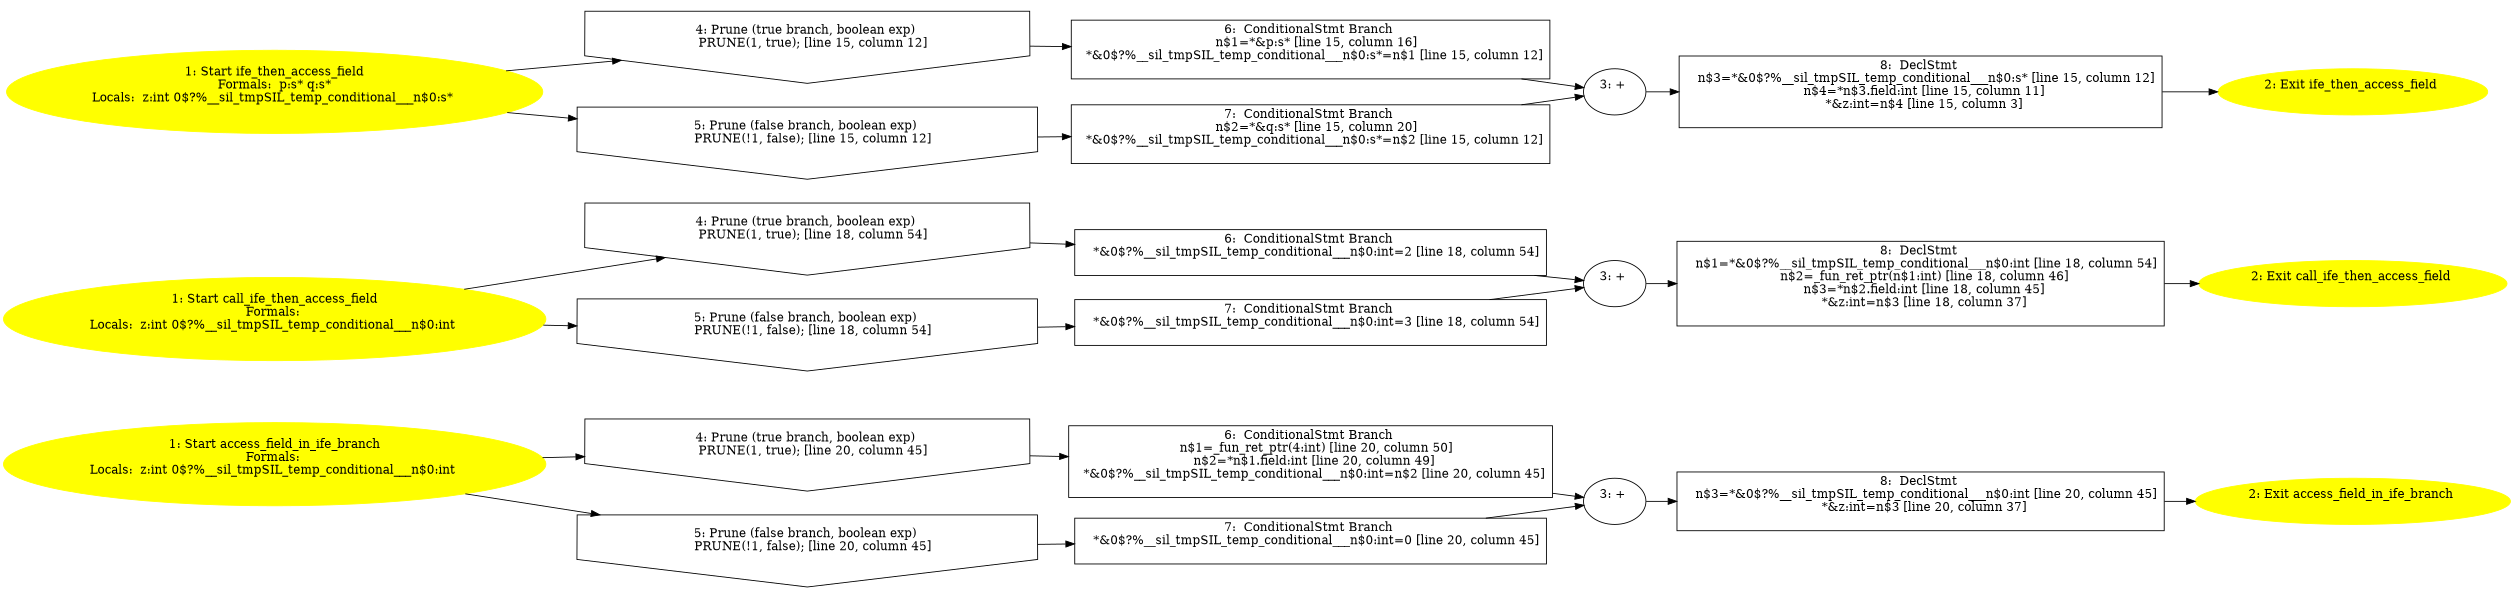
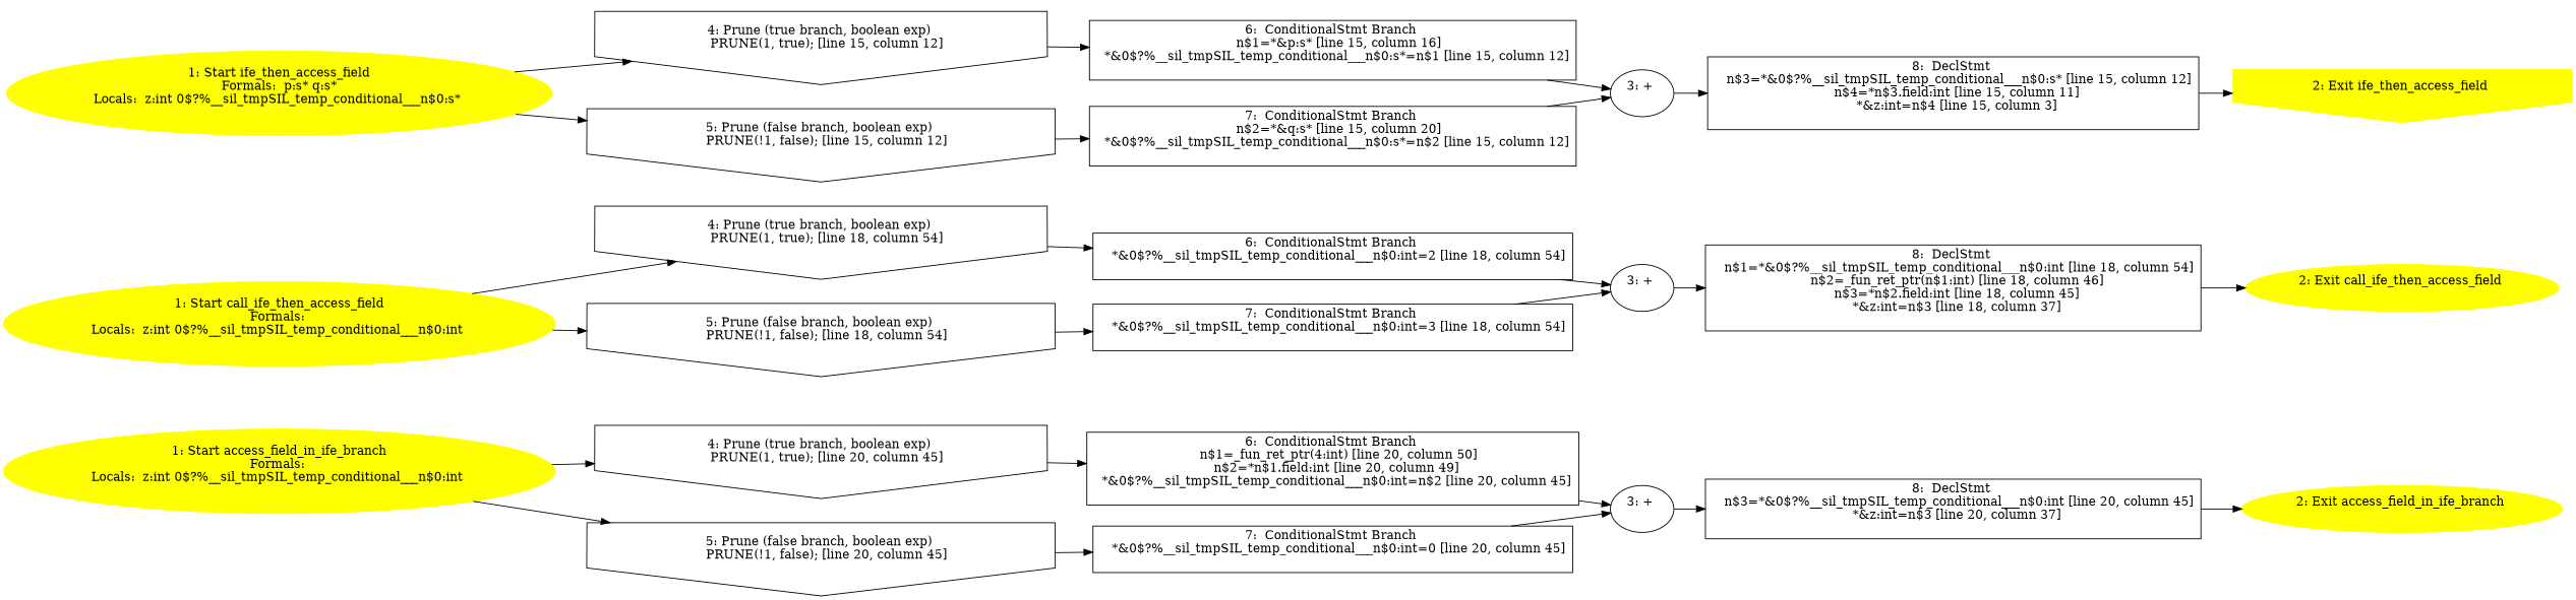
  digraph {
    rankdir=LR
    n1 [color=yellow label="1: Start access_field_in_ife_branch\nFormals: \nLocals:  z:int 0$?%__sil_tmpSIL_temp_conditional___n$0:int \n  " style=filled]
    n2 [label="4: Prune (true branch, boolean exp) \n   PRUNE(1, true); [line 20, column 45]\n " shape=invhouse]
    n3 [label="5: Prune (false branch, boolean exp) \n   PRUNE(!1, false); [line 20, column 45]\n " shape=invhouse]
    n4 [label="6:  ConditionalStmt Branch \n   n$1=_fun_ret_ptr(4:int) [line 20, column 50]\n  n$2=*n$1.field:int [line 20, column 49]\n  *&0$?%__sil_tmpSIL_temp_conditional___n$0:int=n$2 [line 20, column 45]\n " shape=box]
    n5 [label="7:  ConditionalStmt Branch \n   *&0$?%__sil_tmpSIL_temp_conditional___n$0:int=0 [line 20, column 45]\n " shape=box]
    n6 [color=yellow label="2: Exit access_field_in_ife_branch \n  " style=filled]
    n7 [label="3: + \n  "]
    n8 [label="8:  DeclStmt \n   n$3=*&0$?%__sil_tmpSIL_temp_conditional___n$0:int [line 20, column 45]\n  *&z:int=n$3 [line 20, column 37]\n " shape=box]
    n9 [color=yellow label="1: Start call_ife_then_access_field\nFormals: \nLocals:  z:int 0$?%__sil_tmpSIL_temp_conditional___n$0:int \n  " style=filled]
    n10 [label="4: Prune (true branch, boolean exp) \n   PRUNE(1, true); [line 18, column 54]\n " shape=invhouse]
    n11 [label="5: Prune (false branch, boolean exp) \n   PRUNE(!1, false); [line 18, column 54]\n " shape=invhouse]
    n12 [label="6:  ConditionalStmt Branch \n   *&0$?%__sil_tmpSIL_temp_conditional___n$0:int=2 [line 18, column 54]\n " shape=box]
    n13 [label="7:  ConditionalStmt Branch \n   *&0$?%__sil_tmpSIL_temp_conditional___n$0:int=3 [line 18, column 54]\n " shape=box]
    n14 [color=yellow label="2: Exit call_ife_then_access_field \n  " style=filled]
    n15 [label="3: + \n  "]
    n16 [label="8:  DeclStmt \n   n$1=*&0$?%__sil_tmpSIL_temp_conditional___n$0:int [line 18, column 54]\n  n$2=_fun_ret_ptr(n$1:int) [line 18, column 46]\n  n$3=*n$2.field:int [line 18, column 45]\n  *&z:int=n$3 [line 18, column 37]\n " shape=box]
    n17 [color=yellow label="1: Start ife_then_access_field\nFormals:  p:s* q:s*\nLocals:  z:int 0$?%__sil_tmpSIL_temp_conditional___n$0:s* \n  " style=filled]
    n18 [label="4: Prune (true branch, boolean exp) \n   PRUNE(1, true); [line 15, column 12]\n " shape=invhouse]
    n19 [label="5: Prune (false branch, boolean exp) \n   PRUNE(!1, false); [line 15, column 12]\n " shape=invhouse]
    n20 [label="6:  ConditionalStmt Branch \n   n$1=*&p:s* [line 15, column 16]\n  *&0$?%__sil_tmpSIL_temp_conditional___n$0:s*=n$1 [line 15, column 12]\n " shape=box]
    n21 [label="7:  ConditionalStmt Branch \n   n$2=*&q:s* [line 15, column 20]\n  *&0$?%__sil_tmpSIL_temp_conditional___n$0:s*=n$2 [line 15, column 12]\n " shape=box]
-   n22 [color=yellow label="2: Exit ife_then_access_field \n  " style=filled]
+   n22 [color=yellow label="2: Exit ife_then_access_field \n  " style=filled shape=invhouse]
    n23 [label="3: + \n  "]
    n24 [label="8:  DeclStmt \n   n$3=*&0$?%__sil_tmpSIL_temp_conditional___n$0:s* [line 15, column 12]\n  n$4=*n$3.field:int [line 15, column 11]\n  *&z:int=n$4 [line 15, column 3]\n " shape=box]
    n1 -> n2
    n1 -> n3
    n2 -> n4
    n3 -> n5
    n4 -> n7
    n5 -> n7
    n7 -> n8
    n8 -> n6
    n9 -> n10
    n9 -> n11
    n10 -> n12
    n11 -> n13
    n12 -> n15
    n13 -> n15
    n15 -> n16
    n16 -> n14
    n17 -> n18
    n17 -> n19
    n18 -> n20
    n19 -> n21
    n20 -> n23
    n21 -> n23
    n23 -> n24
    n24 -> n22
  }
